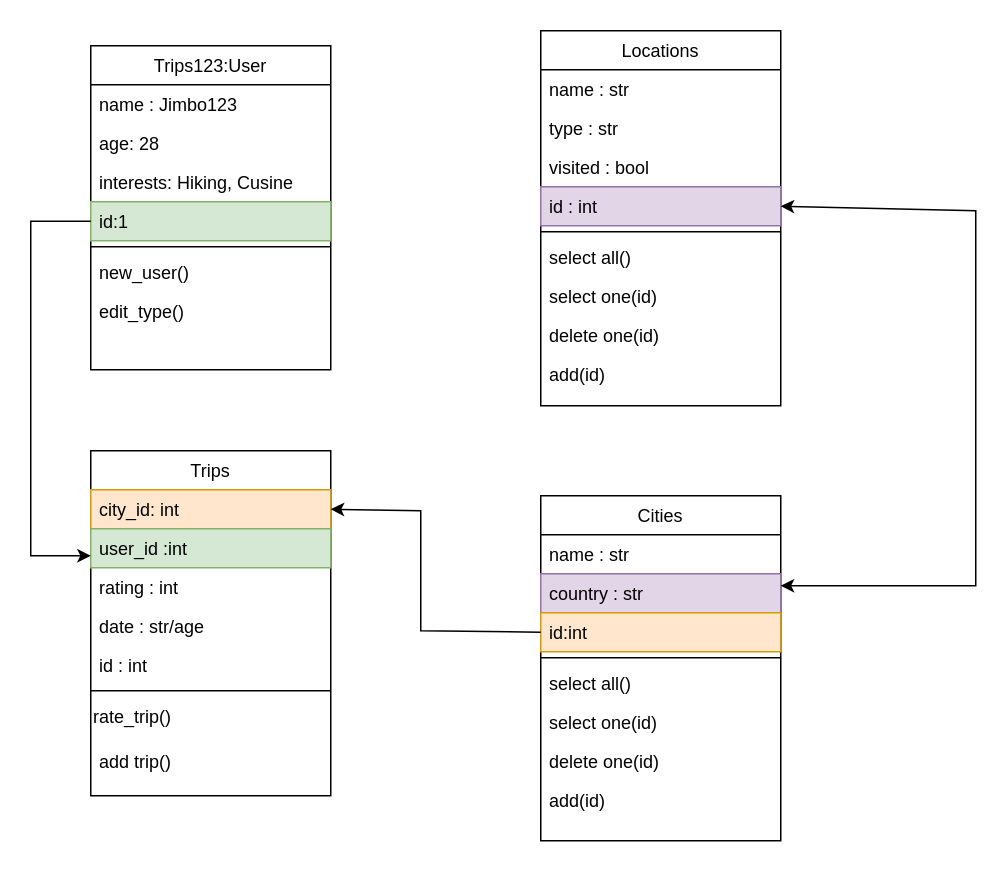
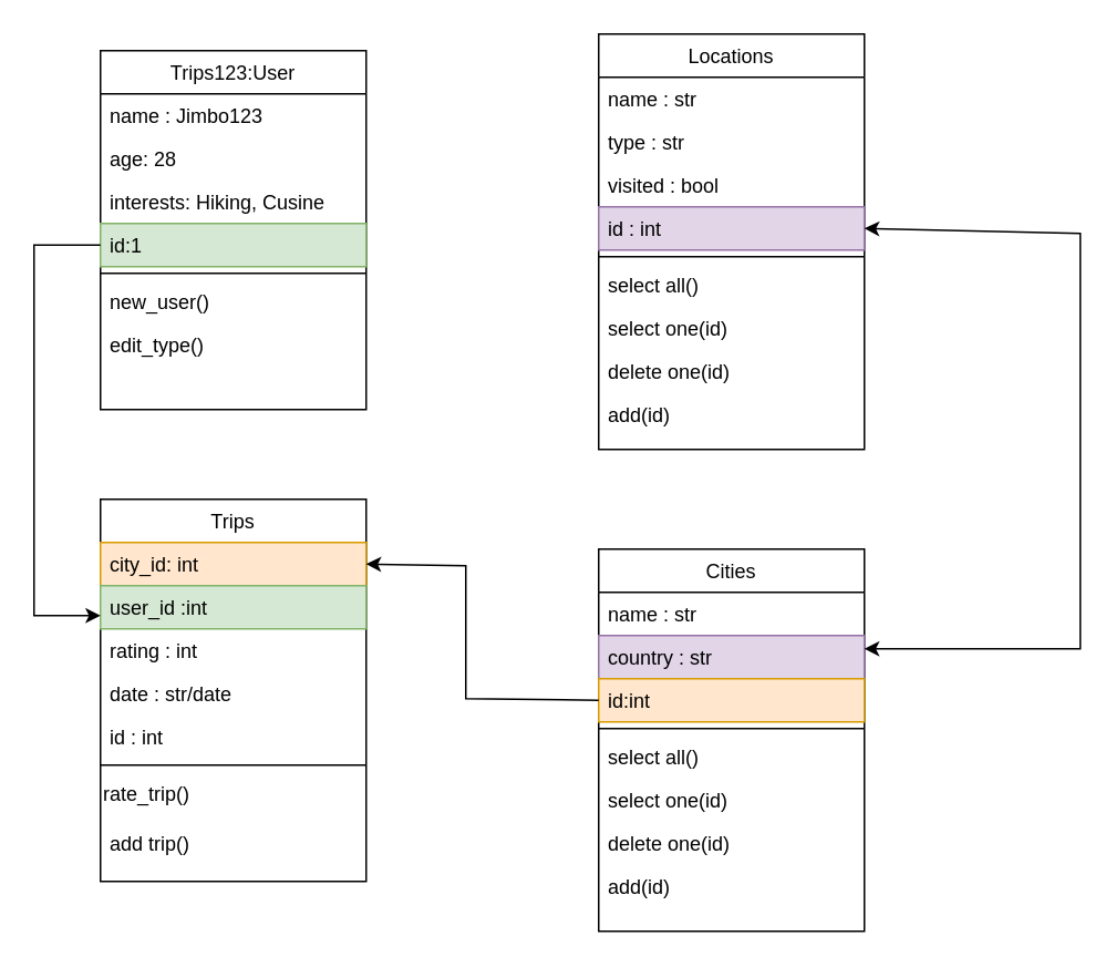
  <mxCell id="0" />
  <mxCell id="1" parent="0" />
  <mxCell id="2" value="Trips123:User" style="swimlane;fontStyle=0;align=center;verticalAlign=top;childLayout=stackLayout;horizontal=1;startSize=26;horizontalStack=0;resizeParent=1;resizeLast=0;collapsible=1;marginBottom=0;rounded=0;shadow=0;strokeWidth=1;" parent="1" vertex="1"><mxGeometry x="60" y="30" width="160" height="216" as="geometry"><mxRectangle x="550" y="140" width="160" height="26" as="alternateBounds" /></mxGeometry></mxCell>
  <mxCell id="3" value="name : Jimbo123" style="text;align=left;verticalAlign=top;spacingLeft=4;spacingRight=4;overflow=hidden;rotatable=0;points=[[0,0.5],[1,0.5]];portConstraint=eastwest;" parent="2" vertex="1"><mxGeometry y="26" width="160" height="26" as="geometry" /></mxCell>
  <mxCell id="4" value="age: 28" style="text;align=left;verticalAlign=top;spacingLeft=4;spacingRight=4;overflow=hidden;rotatable=0;points=[[0,0.5],[1,0.5]];portConstraint=eastwest;rounded=0;shadow=0;html=0;" parent="2" vertex="1"><mxGeometry y="52" width="160" height="26" as="geometry" /></mxCell>
  <mxCell id="5" value="interests: Hiking, Cusine" style="text;align=left;verticalAlign=top;spacingLeft=4;spacingRight=4;overflow=hidden;rotatable=0;points=[[0,0.5],[1,0.5]];portConstraint=eastwest;rounded=0;shadow=0;html=0;" parent="2" vertex="1"><mxGeometry y="78" width="160" height="26" as="geometry" /></mxCell>
  <mxCell id="6" value="id:1" style="text;align=left;verticalAlign=top;spacingLeft=4;spacingRight=4;overflow=hidden;rotatable=0;points=[[0,0.5],[1,0.5]];portConstraint=eastwest;rounded=0;shadow=0;html=0;fillColor=#d5e8d4;strokeColor=#82b366;" parent="2" vertex="1"><mxGeometry y="104" width="160" height="26" as="geometry" /></mxCell>
  <mxCell id="7" value="" style="line;html=1;strokeWidth=1;align=left;verticalAlign=middle;spacingTop=-1;spacingLeft=3;spacingRight=3;rotatable=0;labelPosition=right;points=[];portConstraint=eastwest;" parent="2" vertex="1"><mxGeometry y="130" width="160" height="8" as="geometry" /></mxCell>
  <mxCell id="8" value="new_user()" style="text;align=left;verticalAlign=top;spacingLeft=4;spacingRight=4;overflow=hidden;rotatable=0;points=[[0,0.5],[1,0.5]];portConstraint=eastwest;rounded=0;shadow=0;html=0;" parent="2" vertex="1"><mxGeometry y="138" width="160" height="26" as="geometry" /></mxCell>
  <mxCell id="9" value="edit_type()" style="text;align=left;verticalAlign=top;spacingLeft=4;spacingRight=4;overflow=hidden;rotatable=0;points=[[0,0.5],[1,0.5]];portConstraint=eastwest;rounded=0;shadow=0;html=0;" parent="2" vertex="1"><mxGeometry y="164" width="160" height="26" as="geometry" /></mxCell>
  <mxCell id="10" value="Trips" style="swimlane;fontStyle=0;align=center;verticalAlign=top;childLayout=stackLayout;horizontal=1;startSize=26;horizontalStack=0;resizeParent=1;resizeLast=0;collapsible=1;marginBottom=0;rounded=0;shadow=0;strokeWidth=1;" parent="1" vertex="1"><mxGeometry x="60" y="300" width="160" height="230" as="geometry"><mxRectangle x="550" y="140" width="160" height="26" as="alternateBounds" /></mxGeometry></mxCell>
  <mxCell id="11" value="city_id: int" style="text;align=left;verticalAlign=top;spacingLeft=4;spacingRight=4;overflow=hidden;rotatable=0;points=[[0,0.5],[1,0.5]];portConstraint=eastwest;rounded=0;shadow=0;html=0;fillColor=#ffe6cc;strokeColor=#d79b00;" parent="10" vertex="1"><mxGeometry y="26" width="160" height="26" as="geometry" /></mxCell>
  <mxCell id="12" value="user_id :int" style="text;align=left;verticalAlign=top;spacingLeft=4;spacingRight=4;overflow=hidden;rotatable=0;points=[[0,0.5],[1,0.5]];portConstraint=eastwest;rounded=0;shadow=0;html=0;fillColor=#d5e8d4;strokeColor=#82b366;" parent="10" vertex="1"><mxGeometry y="52" width="160" height="26" as="geometry" /></mxCell>
  <mxCell id="13" value="rating : int" style="text;align=left;verticalAlign=top;spacingLeft=4;spacingRight=4;overflow=hidden;rotatable=0;points=[[0,0.5],[1,0.5]];portConstraint=eastwest;rounded=0;shadow=0;html=0;" parent="10" vertex="1"><mxGeometry y="78" width="160" height="26" as="geometry" /></mxCell>
- <mxCell id="14" value="date : str/age" style="text;align=left;verticalAlign=top;spacingLeft=4;spacingRight=4;overflow=hidden;rotatable=0;points=[[0,0.5],[1,0.5]];portConstraint=eastwest;rounded=0;shadow=0;html=0;" parent="10" vertex="1"><mxGeometry y="104" width="160" height="26" as="geometry" /></mxCell>
+ <mxCell id="14" value="date : str/date" style="text;align=left;verticalAlign=top;spacingLeft=4;spacingRight=4;overflow=hidden;rotatable=0;points=[[0,0.5],[1,0.5]];portConstraint=eastwest;rounded=0;shadow=0;html=0;" parent="10" vertex="1"><mxGeometry y="104" width="160" height="26" as="geometry" /></mxCell>
  <mxCell id="15" value="id : int" style="text;align=left;verticalAlign=top;spacingLeft=4;spacingRight=4;overflow=hidden;rotatable=0;points=[[0,0.5],[1,0.5]];portConstraint=eastwest;rounded=0;shadow=0;html=0;" parent="10" vertex="1"><mxGeometry y="130" width="160" height="26" as="geometry" /></mxCell>
  <mxCell id="16" value="" style="line;html=1;strokeWidth=1;align=left;verticalAlign=middle;spacingTop=-1;spacingLeft=3;spacingRight=3;rotatable=0;labelPosition=right;points=[];portConstraint=eastwest;" parent="10" vertex="1"><mxGeometry y="156" width="160" height="8" as="geometry" /></mxCell>
  <mxCell id="17" value="rate_trip()" style="text;whiteSpace=wrap;html=1;" parent="10" vertex="1"><mxGeometry y="164" width="160" height="30" as="geometry" /></mxCell>
  <mxCell id="18" value="add trip()" style="text;align=left;verticalAlign=top;spacingLeft=4;spacingRight=4;overflow=hidden;rotatable=0;points=[[0,0.5],[1,0.5]];portConstraint=eastwest;rounded=0;shadow=0;html=0;" parent="10" vertex="1"><mxGeometry y="194" width="160" height="26" as="geometry" /></mxCell>
  <mxCell id="19" value="Locations" style="swimlane;fontStyle=0;align=center;verticalAlign=top;childLayout=stackLayout;horizontal=1;startSize=26;horizontalStack=0;resizeParent=1;resizeLast=0;collapsible=1;marginBottom=0;rounded=0;shadow=0;strokeWidth=1;" parent="1" vertex="1"><mxGeometry x="360" y="20" width="160" height="250" as="geometry"><mxRectangle x="550" y="140" width="160" height="26" as="alternateBounds" /></mxGeometry></mxCell>
  <mxCell id="20" value="name : str" style="text;align=left;verticalAlign=top;spacingLeft=4;spacingRight=4;overflow=hidden;rotatable=0;points=[[0,0.5],[1,0.5]];portConstraint=eastwest;" parent="19" vertex="1"><mxGeometry y="26" width="160" height="26" as="geometry" /></mxCell>
  <mxCell id="21" value="type : str" style="text;align=left;verticalAlign=top;spacingLeft=4;spacingRight=4;overflow=hidden;rotatable=0;points=[[0,0.5],[1,0.5]];portConstraint=eastwest;rounded=0;shadow=0;html=0;" parent="19" vertex="1"><mxGeometry y="52" width="160" height="26" as="geometry" /></mxCell>
  <mxCell id="22" value="visited : bool" style="text;align=left;verticalAlign=top;spacingLeft=4;spacingRight=4;overflow=hidden;rotatable=0;points=[[0,0.5],[1,0.5]];portConstraint=eastwest;rounded=0;shadow=0;html=0;" parent="19" vertex="1"><mxGeometry y="78" width="160" height="26" as="geometry" /></mxCell>
  <mxCell id="23" value="id : int" style="text;align=left;verticalAlign=top;spacingLeft=4;spacingRight=4;overflow=hidden;rotatable=0;points=[[0,0.5],[1,0.5]];portConstraint=eastwest;rounded=0;shadow=0;html=0;fillColor=#e1d5e7;strokeColor=#9673a6;" parent="19" vertex="1"><mxGeometry y="104" width="160" height="26" as="geometry" /></mxCell>
  <mxCell id="24" value="" style="line;html=1;strokeWidth=1;align=left;verticalAlign=middle;spacingTop=-1;spacingLeft=3;spacingRight=3;rotatable=0;labelPosition=right;points=[];portConstraint=eastwest;" parent="19" vertex="1"><mxGeometry y="130" width="160" height="8" as="geometry" /></mxCell>
  <mxCell id="25" value="select all()" style="text;align=left;verticalAlign=top;spacingLeft=4;spacingRight=4;overflow=hidden;rotatable=0;points=[[0,0.5],[1,0.5]];portConstraint=eastwest;rounded=0;shadow=0;html=0;" parent="19" vertex="1"><mxGeometry y="138" width="160" height="26" as="geometry" /></mxCell>
  <mxCell id="26" value="select one(id)" style="text;align=left;verticalAlign=top;spacingLeft=4;spacingRight=4;overflow=hidden;rotatable=0;points=[[0,0.5],[1,0.5]];portConstraint=eastwest;rounded=0;shadow=0;html=0;" parent="19" vertex="1"><mxGeometry y="164" width="160" height="26" as="geometry" /></mxCell>
  <mxCell id="27" value="delete one(id)" style="text;align=left;verticalAlign=top;spacingLeft=4;spacingRight=4;overflow=hidden;rotatable=0;points=[[0,0.5],[1,0.5]];portConstraint=eastwest;rounded=0;shadow=0;html=0;" parent="19" vertex="1"><mxGeometry y="190" width="160" height="26" as="geometry" /></mxCell>
  <mxCell id="28" value="add(id)" style="text;align=left;verticalAlign=top;spacingLeft=4;spacingRight=4;overflow=hidden;rotatable=0;points=[[0,0.5],[1,0.5]];portConstraint=eastwest;rounded=0;shadow=0;html=0;" parent="19" vertex="1"><mxGeometry y="216" width="160" height="26" as="geometry" /></mxCell>
  <mxCell id="29" value="Cities" style="swimlane;fontStyle=0;align=center;verticalAlign=top;childLayout=stackLayout;horizontal=1;startSize=26;horizontalStack=0;resizeParent=1;resizeLast=0;collapsible=1;marginBottom=0;rounded=0;shadow=0;strokeWidth=1;" parent="1" vertex="1"><mxGeometry x="360" y="330" width="160" height="230" as="geometry"><mxRectangle x="550" y="140" width="160" height="26" as="alternateBounds" /></mxGeometry></mxCell>
  <mxCell id="30" value="name : str" style="text;align=left;verticalAlign=top;spacingLeft=4;spacingRight=4;overflow=hidden;rotatable=0;points=[[0,0.5],[1,0.5]];portConstraint=eastwest;" parent="29" vertex="1"><mxGeometry y="26" width="160" height="26" as="geometry" /></mxCell>
  <mxCell id="31" value="country : str" style="text;align=left;verticalAlign=top;spacingLeft=4;spacingRight=4;overflow=hidden;rotatable=0;points=[[0,0.5],[1,0.5]];portConstraint=eastwest;rounded=0;shadow=0;html=0;fillColor=#e1d5e7;strokeColor=#9673a6;" parent="29" vertex="1"><mxGeometry y="52" width="160" height="26" as="geometry" /></mxCell>
  <mxCell id="32" value="id:int" style="text;align=left;verticalAlign=top;spacingLeft=4;spacingRight=4;overflow=hidden;rotatable=0;points=[[0,0.5],[1,0.5]];portConstraint=eastwest;rounded=0;shadow=0;html=0;fillColor=#ffe6cc;strokeColor=#d79b00;" parent="29" vertex="1"><mxGeometry y="78" width="160" height="26" as="geometry" /></mxCell>
  <mxCell id="33" value="" style="line;html=1;strokeWidth=1;align=left;verticalAlign=middle;spacingTop=-1;spacingLeft=3;spacingRight=3;rotatable=0;labelPosition=right;points=[];portConstraint=eastwest;" parent="29" vertex="1"><mxGeometry y="104" width="160" height="8" as="geometry" /></mxCell>
  <mxCell id="34" value="select all()" style="text;align=left;verticalAlign=top;spacingLeft=4;spacingRight=4;overflow=hidden;rotatable=0;points=[[0,0.5],[1,0.5]];portConstraint=eastwest;rounded=0;shadow=0;html=0;" parent="29" vertex="1"><mxGeometry y="112" width="160" height="26" as="geometry" /></mxCell>
  <mxCell id="35" value="select one(id)" style="text;align=left;verticalAlign=top;spacingLeft=4;spacingRight=4;overflow=hidden;rotatable=0;points=[[0,0.5],[1,0.5]];portConstraint=eastwest;rounded=0;shadow=0;html=0;" parent="29" vertex="1"><mxGeometry y="138" width="160" height="26" as="geometry" /></mxCell>
  <mxCell id="36" value="delete one(id)" style="text;align=left;verticalAlign=top;spacingLeft=4;spacingRight=4;overflow=hidden;rotatable=0;points=[[0,0.5],[1,0.5]];portConstraint=eastwest;rounded=0;shadow=0;html=0;" parent="29" vertex="1"><mxGeometry y="164" width="160" height="26" as="geometry" /></mxCell>
  <mxCell id="37" value="add(id)" style="text;align=left;verticalAlign=top;spacingLeft=4;spacingRight=4;overflow=hidden;rotatable=0;points=[[0,0.5],[1,0.5]];portConstraint=eastwest;rounded=0;shadow=0;html=0;" parent="29" vertex="1"><mxGeometry y="190" width="160" height="26" as="geometry" /></mxCell>
  <mxCell id="38" value="" style="endArrow=classic;html=1;rounded=0;exitX=0;exitY=0.5;exitDx=0;exitDy=0;" parent="1" source="6" edge="1"><mxGeometry width="50" height="50" relative="1" as="geometry"><mxPoint x="240" y="410" as="sourcePoint" /><mxPoint x="60" y="370" as="targetPoint" /><Array as="points"><mxPoint x="20" y="147" /><mxPoint x="20" y="370" /></Array></mxGeometry></mxCell>
  <mxCell id="39" value="" style="endArrow=classic;html=1;rounded=0;exitX=0;exitY=0.5;exitDx=0;exitDy=0;entryX=1;entryY=0.5;entryDx=0;entryDy=0;" parent="1" source="32" target="11" edge="1"><mxGeometry width="50" height="50" relative="1" as="geometry"><mxPoint x="240" y="410" as="sourcePoint" /><mxPoint x="290" y="360" as="targetPoint" /><Array as="points"><mxPoint x="280" y="420" /><mxPoint x="280" y="340" /></Array></mxGeometry></mxCell>
  <mxCell id="40" value="" style="endArrow=classic;startArrow=classic;html=1;rounded=0;entryX=1;entryY=0.5;entryDx=0;entryDy=0;" parent="1" target="23" edge="1"><mxGeometry width="50" height="50" relative="1" as="geometry"><mxPoint x="520" y="390" as="sourcePoint" /><mxPoint x="290" y="170" as="targetPoint" /><Array as="points"><mxPoint x="650" y="390" /><mxPoint x="650" y="140" /></Array></mxGeometry></mxCell>
